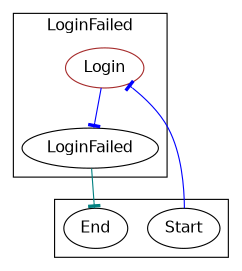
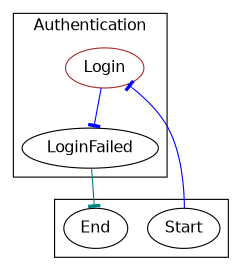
  digraph {
    fontname="DejaVu Sans"
    node [color=black fontname="DejaVu Sans"]
    edge [arrowhead=tee color=blue fontname="DejaVu Sans"]
    n1 [label=Start]
    n2 [label=End]
    n3 [color=brown label=Login]
    n4 [label=LoginFailed]
    subgraph cluster_1 {
      n1
      n2
    }
    subgraph cluster_2 {
-     label=LoginFailed
+     label=Authentication
      n3
      n4
    }
    n1 -> n3
    n3 -> n4
    n4 -> n2 [color=teal]
  }
